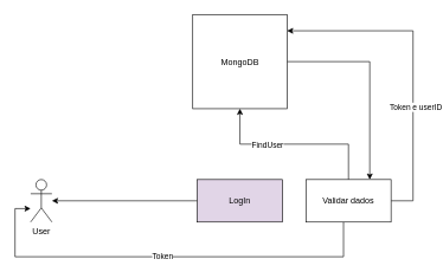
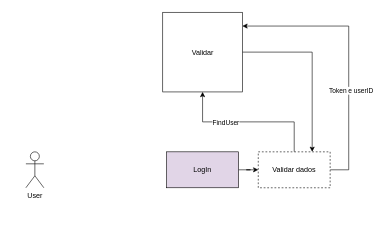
  <mxCell id="0" />
  <mxCell id="1" parent="0" />
  <mxCell id="2" style="edgeStyle=orthogonalEdgeStyle;rounded=0;orthogonalLoop=1;jettySize=auto;html=1;entryX=0.75;entryY=0;entryDx=0;entryDy=0;" edge="1" parent="1" source="3" target="12"><mxGeometry relative="1" as="geometry" /></mxCell>
- <mxCell id="3" value="MongoDB" style="whiteSpace=wrap;html=1;aspect=fixed;" vertex="1" parent="1"><mxGeometry x="270.5" y="20" width="133" height="133" as="geometry" /></mxCell>
- <mxCell id="4" value="" style="edgeStyle=orthogonalEdgeStyle;rounded=0;orthogonalLoop=1;jettySize=auto;html=1;" edge="1" parent="1" source="7" target="13"><mxGeometry relative="1" as="geometry" /></mxCell>
+ <mxCell id="3" value="Validar" style="whiteSpace=wrap;html=1;aspect=fixed;" vertex="1" parent="1"><mxGeometry x="270.5" y="20" width="133" height="133" as="geometry" /></mxCell>
+ <mxCell id="4" value="" style="edgeStyle=orthogonalEdgeStyle;rounded=0;orthogonalLoop=1;jettySize=auto;html=1;" edge="1" parent="1" source="7" target="12"><mxGeometry relative="1" as="geometry" /></mxCell>
  <mxCell id="5" style="edgeStyle=orthogonalEdgeStyle;rounded=0;orthogonalLoop=1;jettySize=auto;html=1;exitX=0.5;exitY=0;exitDx=0;exitDy=0;" edge="1" parent="1" source="12" target="3"><mxGeometry relative="1" as="geometry" /></mxCell>
  <mxCell id="6" value="FindUser" style="edgeLabel;html=1;align=center;verticalAlign=middle;resizable=0;points=[];" vertex="1" connectable="0" parent="5"><mxGeometry x="0.302" y="1" relative="1" as="geometry"><mxPoint as="offset" /></mxGeometry></mxCell>
  <mxCell id="7" value="LogIn" style="rounded=0;whiteSpace=wrap;html=1;fillColor=#e1d5e7;" vertex="1" parent="1"><mxGeometry x="277" y="253" width="120" height="60" as="geometry" /></mxCell>
- <mxCell id="8" style="edgeStyle=orthogonalEdgeStyle;rounded=0;orthogonalLoop=1;jettySize=auto;html=1;" edge="1" parent="1" source="12" target="13"><mxGeometry relative="1" as="geometry"><mxPoint x="11" y="294" as="targetPoint" /><Array as="points"><mxPoint x="483" y="362" /><mxPoint x="20" y="362" /><mxPoint x="20" y="294" /></Array></mxGeometry></mxCell>
- <mxCell id="9" value="Token" style="edgeLabel;html=1;align=center;verticalAlign=middle;resizable=0;points=[];" vertex="1" connectable="0" parent="8"><mxGeometry x="0.013" y="-2" relative="1" as="geometry"><mxPoint as="offset" /></mxGeometry></mxCell>
  <mxCell id="10" style="edgeStyle=orthogonalEdgeStyle;rounded=0;orthogonalLoop=1;jettySize=auto;html=1;" edge="1" parent="1" source="12" target="3"><mxGeometry relative="1" as="geometry"><mxPoint x="592" y="43" as="targetPoint" /><Array as="points"><mxPoint x="581" y="283" /><mxPoint x="581" y="43" /></Array></mxGeometry></mxCell>
  <mxCell id="11" value="Token e userID" style="edgeLabel;html=1;align=center;verticalAlign=middle;resizable=0;points=[];" vertex="1" connectable="0" parent="10"><mxGeometry x="-0.269" y="-3" relative="1" as="geometry"><mxPoint as="offset" /></mxGeometry></mxCell>
- <mxCell id="12" value="Validar dados" style="rounded=0;whiteSpace=wrap;html=1;" vertex="1" parent="1"><mxGeometry x="430" y="253" width="120" height="60" as="geometry" /></mxCell>
+ <mxCell id="12" value="Validar dados" style="rounded=0;whiteSpace=wrap;html=1;dashed=1;" vertex="1" parent="1"><mxGeometry x="430" y="253" width="120" height="60" as="geometry" /></mxCell>
  <mxCell id="13" value="User" style="shape=umlActor;verticalLabelPosition=bottom;verticalAlign=top;html=1;outlineConnect=0;" vertex="1" parent="1"><mxGeometry x="42" y="253" width="30" height="60" as="geometry" /></mxCell>
